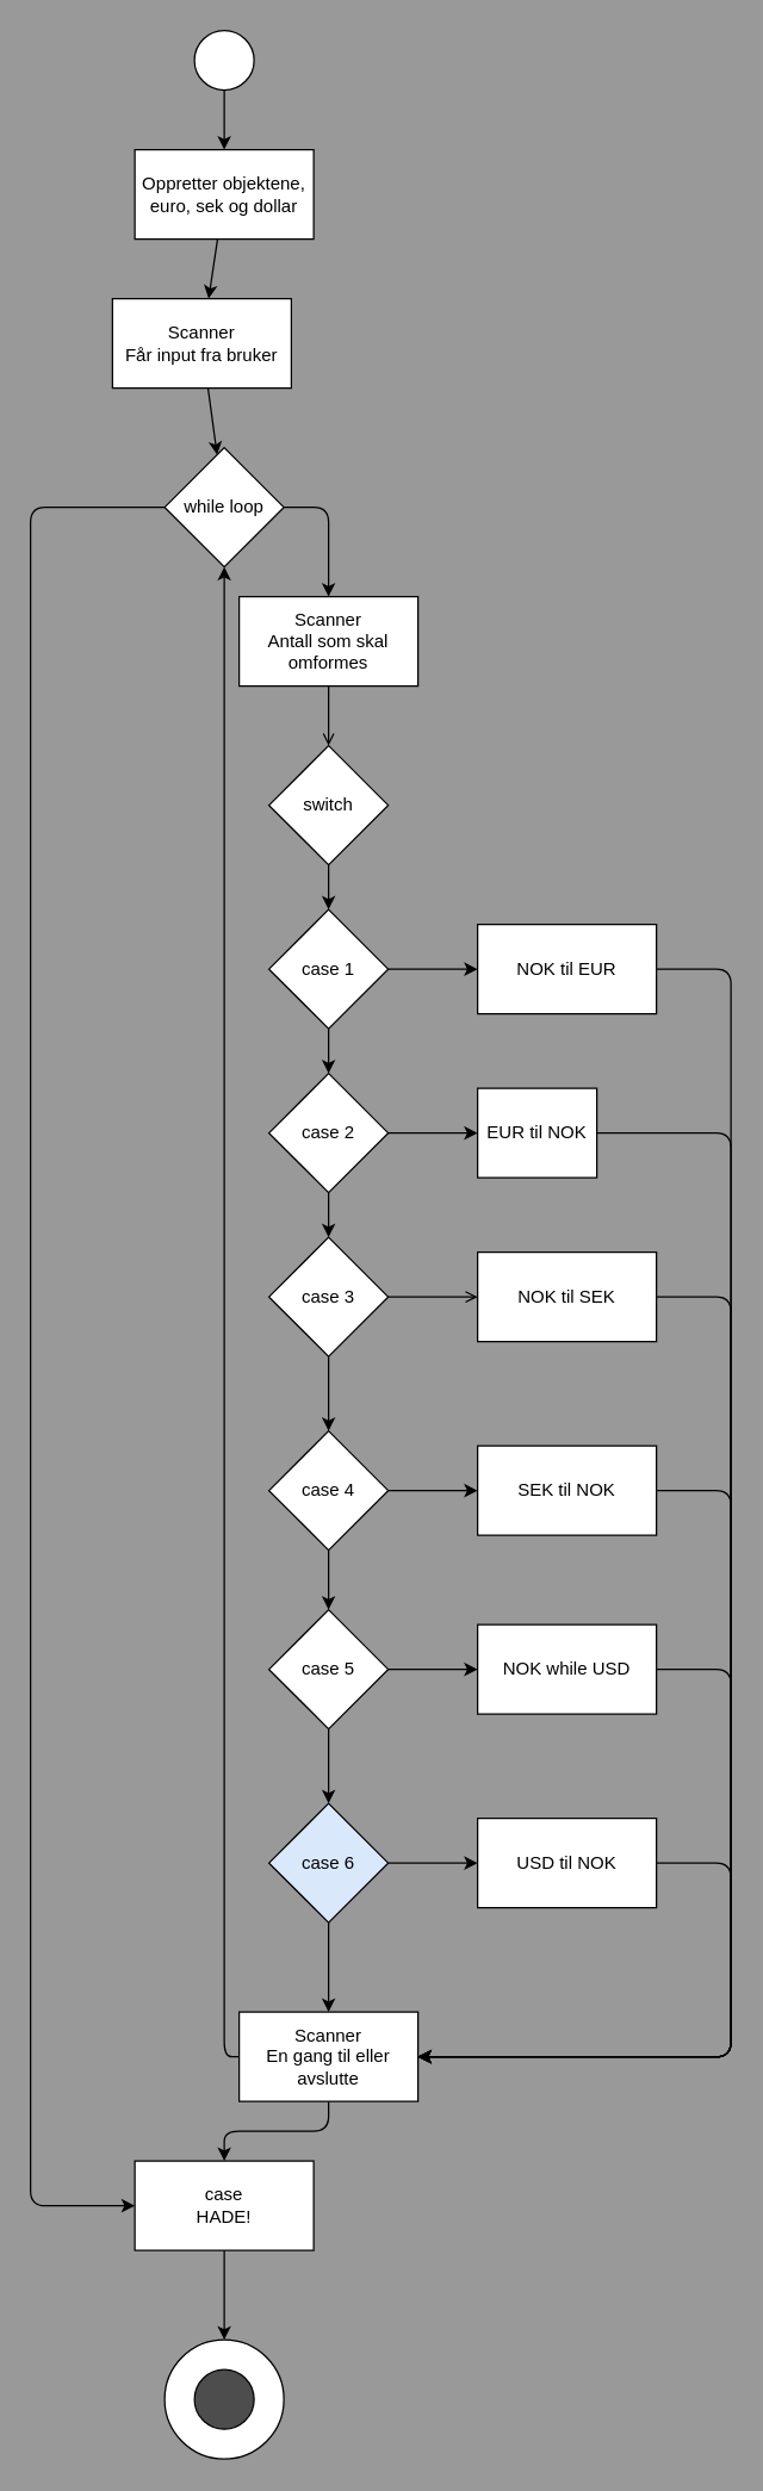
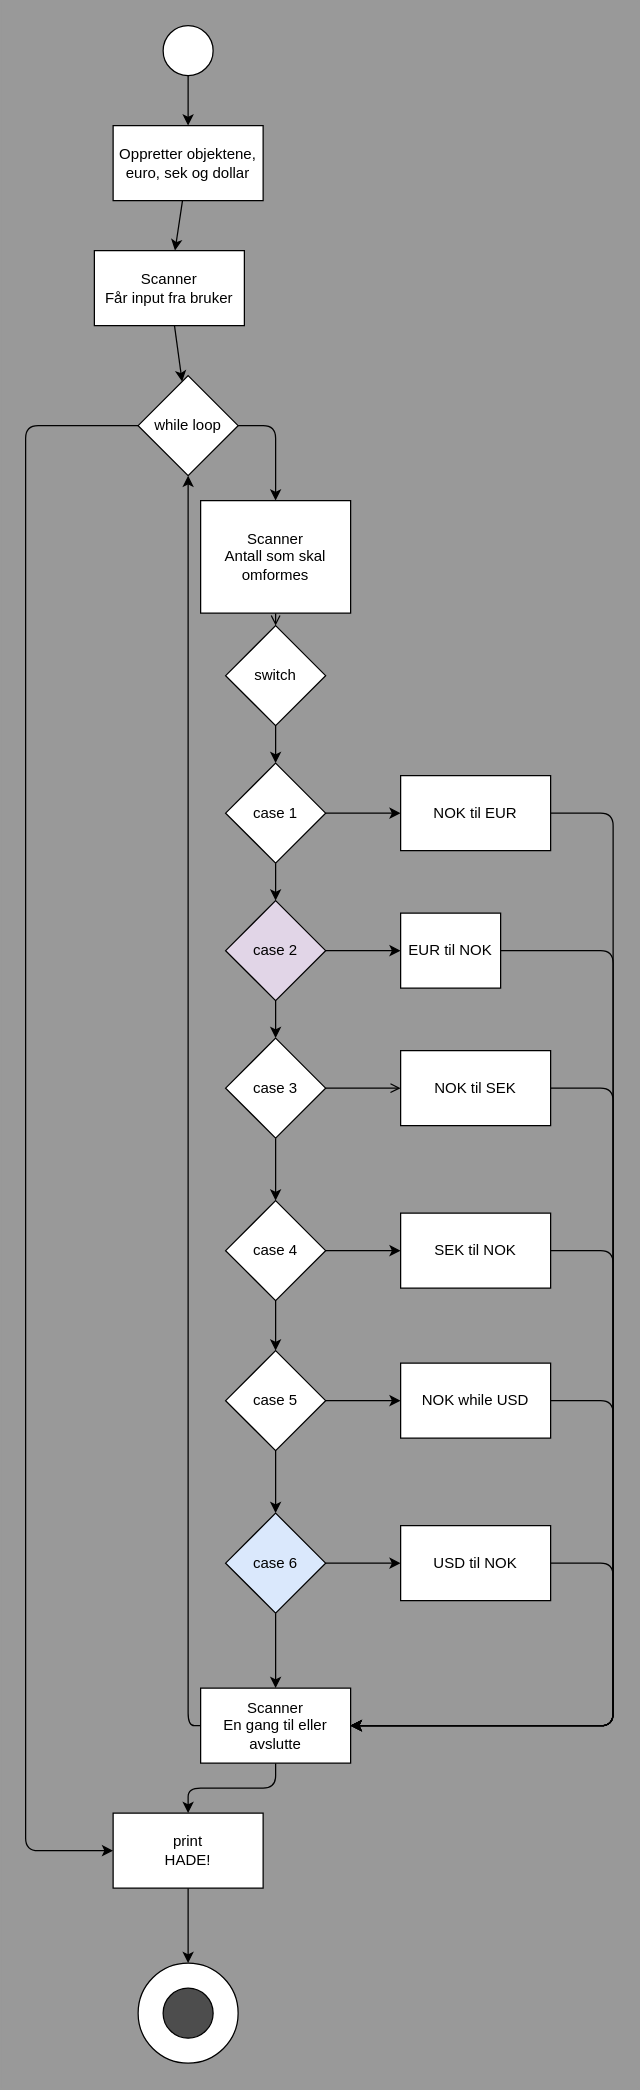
  <mxCell id="0" />
  <mxCell id="1" parent="0" />
  <mxCell id="2" value="" style="edgeStyle=none;html=1;" edge="1" parent="1" source="3" target="5"><mxGeometry relative="1" as="geometry" /></mxCell>
  <mxCell id="3" value="" style="ellipse;whiteSpace=wrap;html=1;" vertex="1" parent="1"><mxGeometry x="130" y="20" width="40" height="40" as="geometry" /></mxCell>
  <mxCell id="4" value="" style="edgeStyle=none;html=1;" edge="1" parent="1" source="5" target="7"><mxGeometry relative="1" as="geometry" /></mxCell>
  <mxCell id="5" value="Oppretter objektene, euro, sek og dollar" style="whiteSpace=wrap;html=1;" vertex="1" parent="1"><mxGeometry x="90" y="100" width="120" height="60" as="geometry" /></mxCell>
  <mxCell id="6" value="" style="edgeStyle=none;html=1;" edge="1" parent="1" source="7" target="10"><mxGeometry relative="1" as="geometry" /></mxCell>
  <mxCell id="7" value="Scanner&lt;br&gt;Får input fra bruker" style="whiteSpace=wrap;html=1;" vertex="1" parent="1"><mxGeometry x="75" y="200" width="120" height="60" as="geometry" /></mxCell>
  <mxCell id="8" style="edgeStyle=orthogonalEdgeStyle;html=1;exitX=1;exitY=0.5;exitDx=0;exitDy=0;entryX=0.5;entryY=0;entryDx=0;entryDy=0;" edge="1" parent="1" source="10" target="23"><mxGeometry relative="1" as="geometry" /></mxCell>
  <mxCell id="9" style="edgeStyle=orthogonalEdgeStyle;html=1;exitX=0;exitY=0.5;exitDx=0;exitDy=0;entryX=0;entryY=0.5;entryDx=0;entryDy=0;" edge="1" parent="1" source="10" target="50"><mxGeometry relative="1" as="geometry"><Array as="points"><mxPoint x="20" y="340" /><mxPoint x="20" y="1480" /></Array></mxGeometry></mxCell>
  <mxCell id="10" value="while loop" style="rhombus;whiteSpace=wrap;html=1;" vertex="1" parent="1"><mxGeometry x="110" y="300" width="80" height="80" as="geometry" /></mxCell>
  <mxCell id="11" value="" style="edgeStyle=orthogonalEdgeStyle;html=1;" edge="1" parent="1" source="12" target="15"><mxGeometry relative="1" as="geometry" /></mxCell>
  <mxCell id="12" value="switch" style="rhombus;whiteSpace=wrap;html=1;" vertex="1" parent="1"><mxGeometry x="180" y="500" width="80" height="80" as="geometry" /></mxCell>
  <mxCell id="13" value="" style="edgeStyle=orthogonalEdgeStyle;html=1;" edge="1" parent="1" source="15" target="18"><mxGeometry relative="1" as="geometry" /></mxCell>
  <mxCell id="14" value="" style="edgeStyle=orthogonalEdgeStyle;html=1;" edge="1" parent="1" source="15" target="25"><mxGeometry relative="1" as="geometry" /></mxCell>
  <mxCell id="15" value="case 1" style="rhombus;whiteSpace=wrap;html=1;" vertex="1" parent="1"><mxGeometry x="180" y="610" width="80" height="80" as="geometry" /></mxCell>
  <mxCell id="16" value="" style="edgeStyle=orthogonalEdgeStyle;html=1;" edge="1" parent="1" source="18" target="21"><mxGeometry relative="1" as="geometry" /></mxCell>
  <mxCell id="17" value="" style="edgeStyle=orthogonalEdgeStyle;html=1;" edge="1" parent="1" source="18" target="27"><mxGeometry relative="1" as="geometry" /></mxCell>
- <mxCell id="18" value="case 2" style="rhombus;whiteSpace=wrap;html=1;" vertex="1" parent="1"><mxGeometry x="180" y="720" width="80" height="80" as="geometry" /></mxCell>
+ <mxCell id="18" value="case 2" style="rhombus;whiteSpace=wrap;html=1;fillColor=#e1d5e7;" vertex="1" parent="1"><mxGeometry x="180" y="720" width="80" height="80" as="geometry" /></mxCell>
  <mxCell id="19" value="" style="edgeStyle=orthogonalEdgeStyle;html=1;endArrow=open;" edge="1" parent="1" source="21" target="29"><mxGeometry relative="1" as="geometry" /></mxCell>
  <mxCell id="20" value="" style="edgeStyle=orthogonalEdgeStyle;html=1;" edge="1" parent="1" source="21" target="32"><mxGeometry relative="1" as="geometry" /></mxCell>
  <mxCell id="21" value="case 3" style="rhombus;whiteSpace=wrap;html=1;" vertex="1" parent="1"><mxGeometry x="180" y="830" width="80" height="80" as="geometry" /></mxCell>
  <mxCell id="22" value="" style="edgeStyle=orthogonalEdgeStyle;html=1;endArrow=open;" edge="1" parent="1" source="23" target="12"><mxGeometry relative="1" as="geometry" /></mxCell>
- <mxCell id="23" value="Scanner&lt;br&gt;Antall som skal omformes" style="whiteSpace=wrap;html=1;" vertex="1" parent="1"><mxGeometry x="160" y="400" width="120" height="60" as="geometry" /></mxCell>
+ <mxCell id="23" value="Scanner&lt;br&gt;Antall som skal omformes" style="whiteSpace=wrap;html=1;" vertex="1" parent="1"><mxGeometry x="160" y="400" width="120" height="90" as="geometry" /></mxCell>
  <mxCell id="24" style="edgeStyle=orthogonalEdgeStyle;html=1;exitX=1;exitY=0.5;exitDx=0;exitDy=0;" edge="1" parent="1" source="25"><mxGeometry relative="1" as="geometry"><mxPoint x="280" y="1380" as="targetPoint" /><Array as="points"><mxPoint x="490" y="650" /><mxPoint x="490" y="1380" /></Array></mxGeometry></mxCell>
  <mxCell id="25" value="NOK til EUR" style="whiteSpace=wrap;html=1;" vertex="1" parent="1"><mxGeometry x="320" y="620" width="120" height="60" as="geometry" /></mxCell>
  <mxCell id="26" style="edgeStyle=orthogonalEdgeStyle;html=1;exitX=1;exitY=0.5;exitDx=0;exitDy=0;entryX=1;entryY=0.5;entryDx=0;entryDy=0;" edge="1" parent="1" source="27" target="47"><mxGeometry relative="1" as="geometry"><Array as="points"><mxPoint x="490" y="760" /><mxPoint x="490" y="1380" /></Array></mxGeometry></mxCell>
  <mxCell id="27" value="EUR til NOK" style="whiteSpace=wrap;html=1;" vertex="1" parent="1"><mxGeometry x="320" y="730" width="80" height="60" as="geometry" /></mxCell>
  <mxCell id="28" style="edgeStyle=orthogonalEdgeStyle;html=1;exitX=1;exitY=0.5;exitDx=0;exitDy=0;entryX=1;entryY=0.5;entryDx=0;entryDy=0;" edge="1" parent="1" source="29" target="47"><mxGeometry relative="1" as="geometry"><Array as="points"><mxPoint x="490" y="870" /><mxPoint x="490" y="1380" /></Array></mxGeometry></mxCell>
  <mxCell id="29" value="NOK til SEK" style="whiteSpace=wrap;html=1;" vertex="1" parent="1"><mxGeometry x="320" y="840" width="120" height="60" as="geometry" /></mxCell>
  <mxCell id="30" value="" style="edgeStyle=orthogonalEdgeStyle;html=1;" edge="1" parent="1" source="32" target="34"><mxGeometry relative="1" as="geometry" /></mxCell>
  <mxCell id="31" value="" style="edgeStyle=orthogonalEdgeStyle;html=1;" edge="1" parent="1" source="32" target="37"><mxGeometry relative="1" as="geometry" /></mxCell>
  <mxCell id="32" value="case 4" style="rhombus;whiteSpace=wrap;html=1;" vertex="1" parent="1"><mxGeometry x="180" y="960" width="80" height="80" as="geometry" /></mxCell>
  <mxCell id="33" style="edgeStyle=orthogonalEdgeStyle;html=1;exitX=1;exitY=0.5;exitDx=0;exitDy=0;entryX=1;entryY=0.5;entryDx=0;entryDy=0;" edge="1" parent="1" source="34" target="47"><mxGeometry relative="1" as="geometry"><Array as="points"><mxPoint x="490" y="1000" /><mxPoint x="490" y="1380" /></Array></mxGeometry></mxCell>
  <mxCell id="34" value="SEK til NOK" style="whiteSpace=wrap;html=1;" vertex="1" parent="1"><mxGeometry x="320" y="970" width="120" height="60" as="geometry" /></mxCell>
  <mxCell id="35" value="" style="edgeStyle=orthogonalEdgeStyle;html=1;" edge="1" parent="1" source="37" target="39"><mxGeometry relative="1" as="geometry" /></mxCell>
  <mxCell id="36" value="" style="edgeStyle=orthogonalEdgeStyle;html=1;" edge="1" parent="1" source="37" target="42"><mxGeometry relative="1" as="geometry" /></mxCell>
  <mxCell id="37" value="case 5" style="rhombus;whiteSpace=wrap;html=1;" vertex="1" parent="1"><mxGeometry x="180" y="1080" width="80" height="80" as="geometry" /></mxCell>
  <mxCell id="38" style="edgeStyle=orthogonalEdgeStyle;html=1;exitX=1;exitY=0.5;exitDx=0;exitDy=0;entryX=1;entryY=0.5;entryDx=0;entryDy=0;" edge="1" parent="1" source="39" target="47"><mxGeometry relative="1" as="geometry"><Array as="points"><mxPoint x="490" y="1120" /><mxPoint x="490" y="1380" /></Array></mxGeometry></mxCell>
  <mxCell id="39" value="NOK while USD" style="whiteSpace=wrap;html=1;" vertex="1" parent="1"><mxGeometry x="320" y="1090" width="120" height="60" as="geometry" /></mxCell>
  <mxCell id="40" value="" style="edgeStyle=orthogonalEdgeStyle;html=1;" edge="1" parent="1" source="42" target="44"><mxGeometry relative="1" as="geometry" /></mxCell>
  <mxCell id="41" value="" style="edgeStyle=orthogonalEdgeStyle;html=1;" edge="1" parent="1" source="42" target="47"><mxGeometry relative="1" as="geometry" /></mxCell>
  <mxCell id="42" value="case 6" style="rhombus;whiteSpace=wrap;html=1;fillColor=#dae8fc;" vertex="1" parent="1"><mxGeometry x="180" y="1210" width="80" height="80" as="geometry" /></mxCell>
  <mxCell id="43" style="edgeStyle=orthogonalEdgeStyle;html=1;exitX=1;exitY=0.5;exitDx=0;exitDy=0;entryX=1;entryY=0.5;entryDx=0;entryDy=0;" edge="1" parent="1" source="44" target="47"><mxGeometry relative="1" as="geometry"><Array as="points"><mxPoint x="490" y="1250" /><mxPoint x="490" y="1380" /></Array></mxGeometry></mxCell>
  <mxCell id="44" value="USD til NOK" style="whiteSpace=wrap;html=1;" vertex="1" parent="1"><mxGeometry x="320" y="1220" width="120" height="60" as="geometry" /></mxCell>
  <mxCell id="45" style="edgeStyle=orthogonalEdgeStyle;html=1;exitX=0;exitY=0.5;exitDx=0;exitDy=0;entryX=0.5;entryY=1;entryDx=0;entryDy=0;" edge="1" parent="1" source="47" target="10"><mxGeometry relative="1" as="geometry" /></mxCell>
  <mxCell id="46" style="edgeStyle=orthogonalEdgeStyle;html=1;exitX=0.5;exitY=1;exitDx=0;exitDy=0;entryX=0.5;entryY=0;entryDx=0;entryDy=0;" edge="1" parent="1" source="47" target="50"><mxGeometry relative="1" as="geometry" /></mxCell>
  <mxCell id="47" value="Scanner&lt;br&gt;En gang til eller avslutte" style="whiteSpace=wrap;html=1;" vertex="1" parent="1"><mxGeometry x="160" y="1350" width="120" height="60" as="geometry" /></mxCell>
  <mxCell id="48" value="" style="ellipse;whiteSpace=wrap;html=1;" vertex="1" parent="1"><mxGeometry x="110" y="1570" width="80" height="80" as="geometry" /></mxCell>
  <mxCell id="49" value="" style="edgeStyle=orthogonalEdgeStyle;html=1;" edge="1" parent="1" source="50" target="48"><mxGeometry relative="1" as="geometry" /></mxCell>
- <mxCell id="50" value="case&lt;br&gt;HADE!" style="whiteSpace=wrap;html=1;" vertex="1" parent="1"><mxGeometry x="90" y="1450" width="120" height="60" as="geometry" /></mxCell>
+ <mxCell id="50" value="print&lt;br&gt;HADE!" style="whiteSpace=wrap;html=1;" vertex="1" parent="1"><mxGeometry x="90" y="1450" width="120" height="60" as="geometry" /></mxCell>
  <mxCell id="51" value="" style="ellipse;whiteSpace=wrap;html=1;fillColor=#4D4D4D;" vertex="1" parent="1"><mxGeometry x="130" y="1590" width="40" height="40" as="geometry" /></mxCell>
